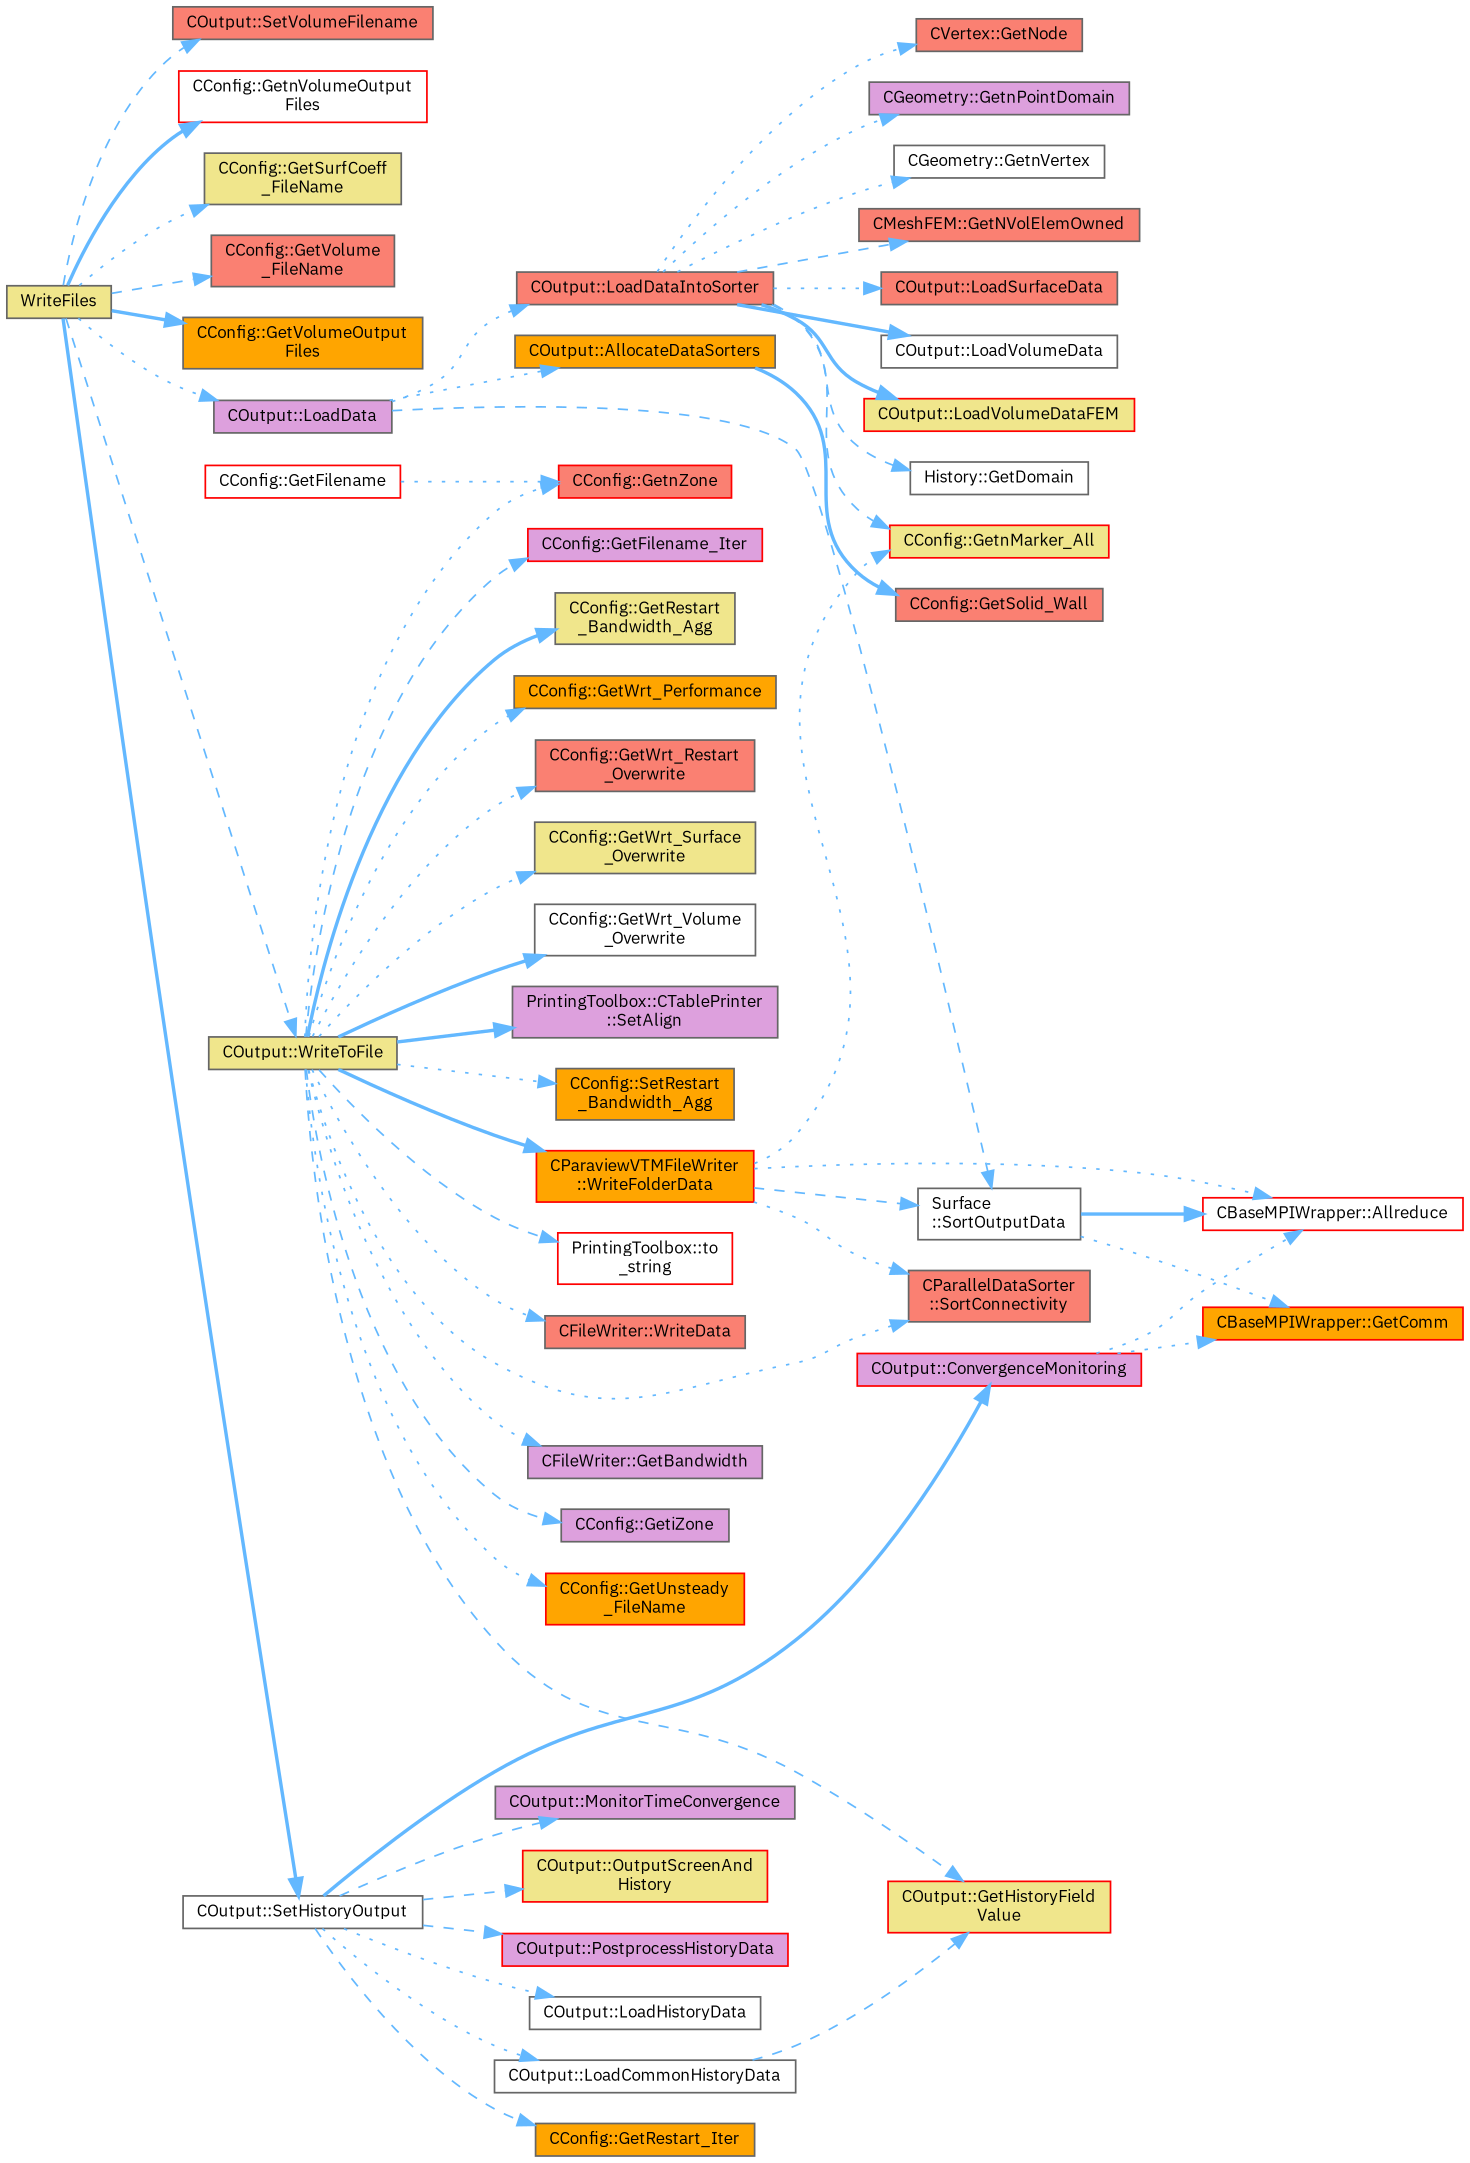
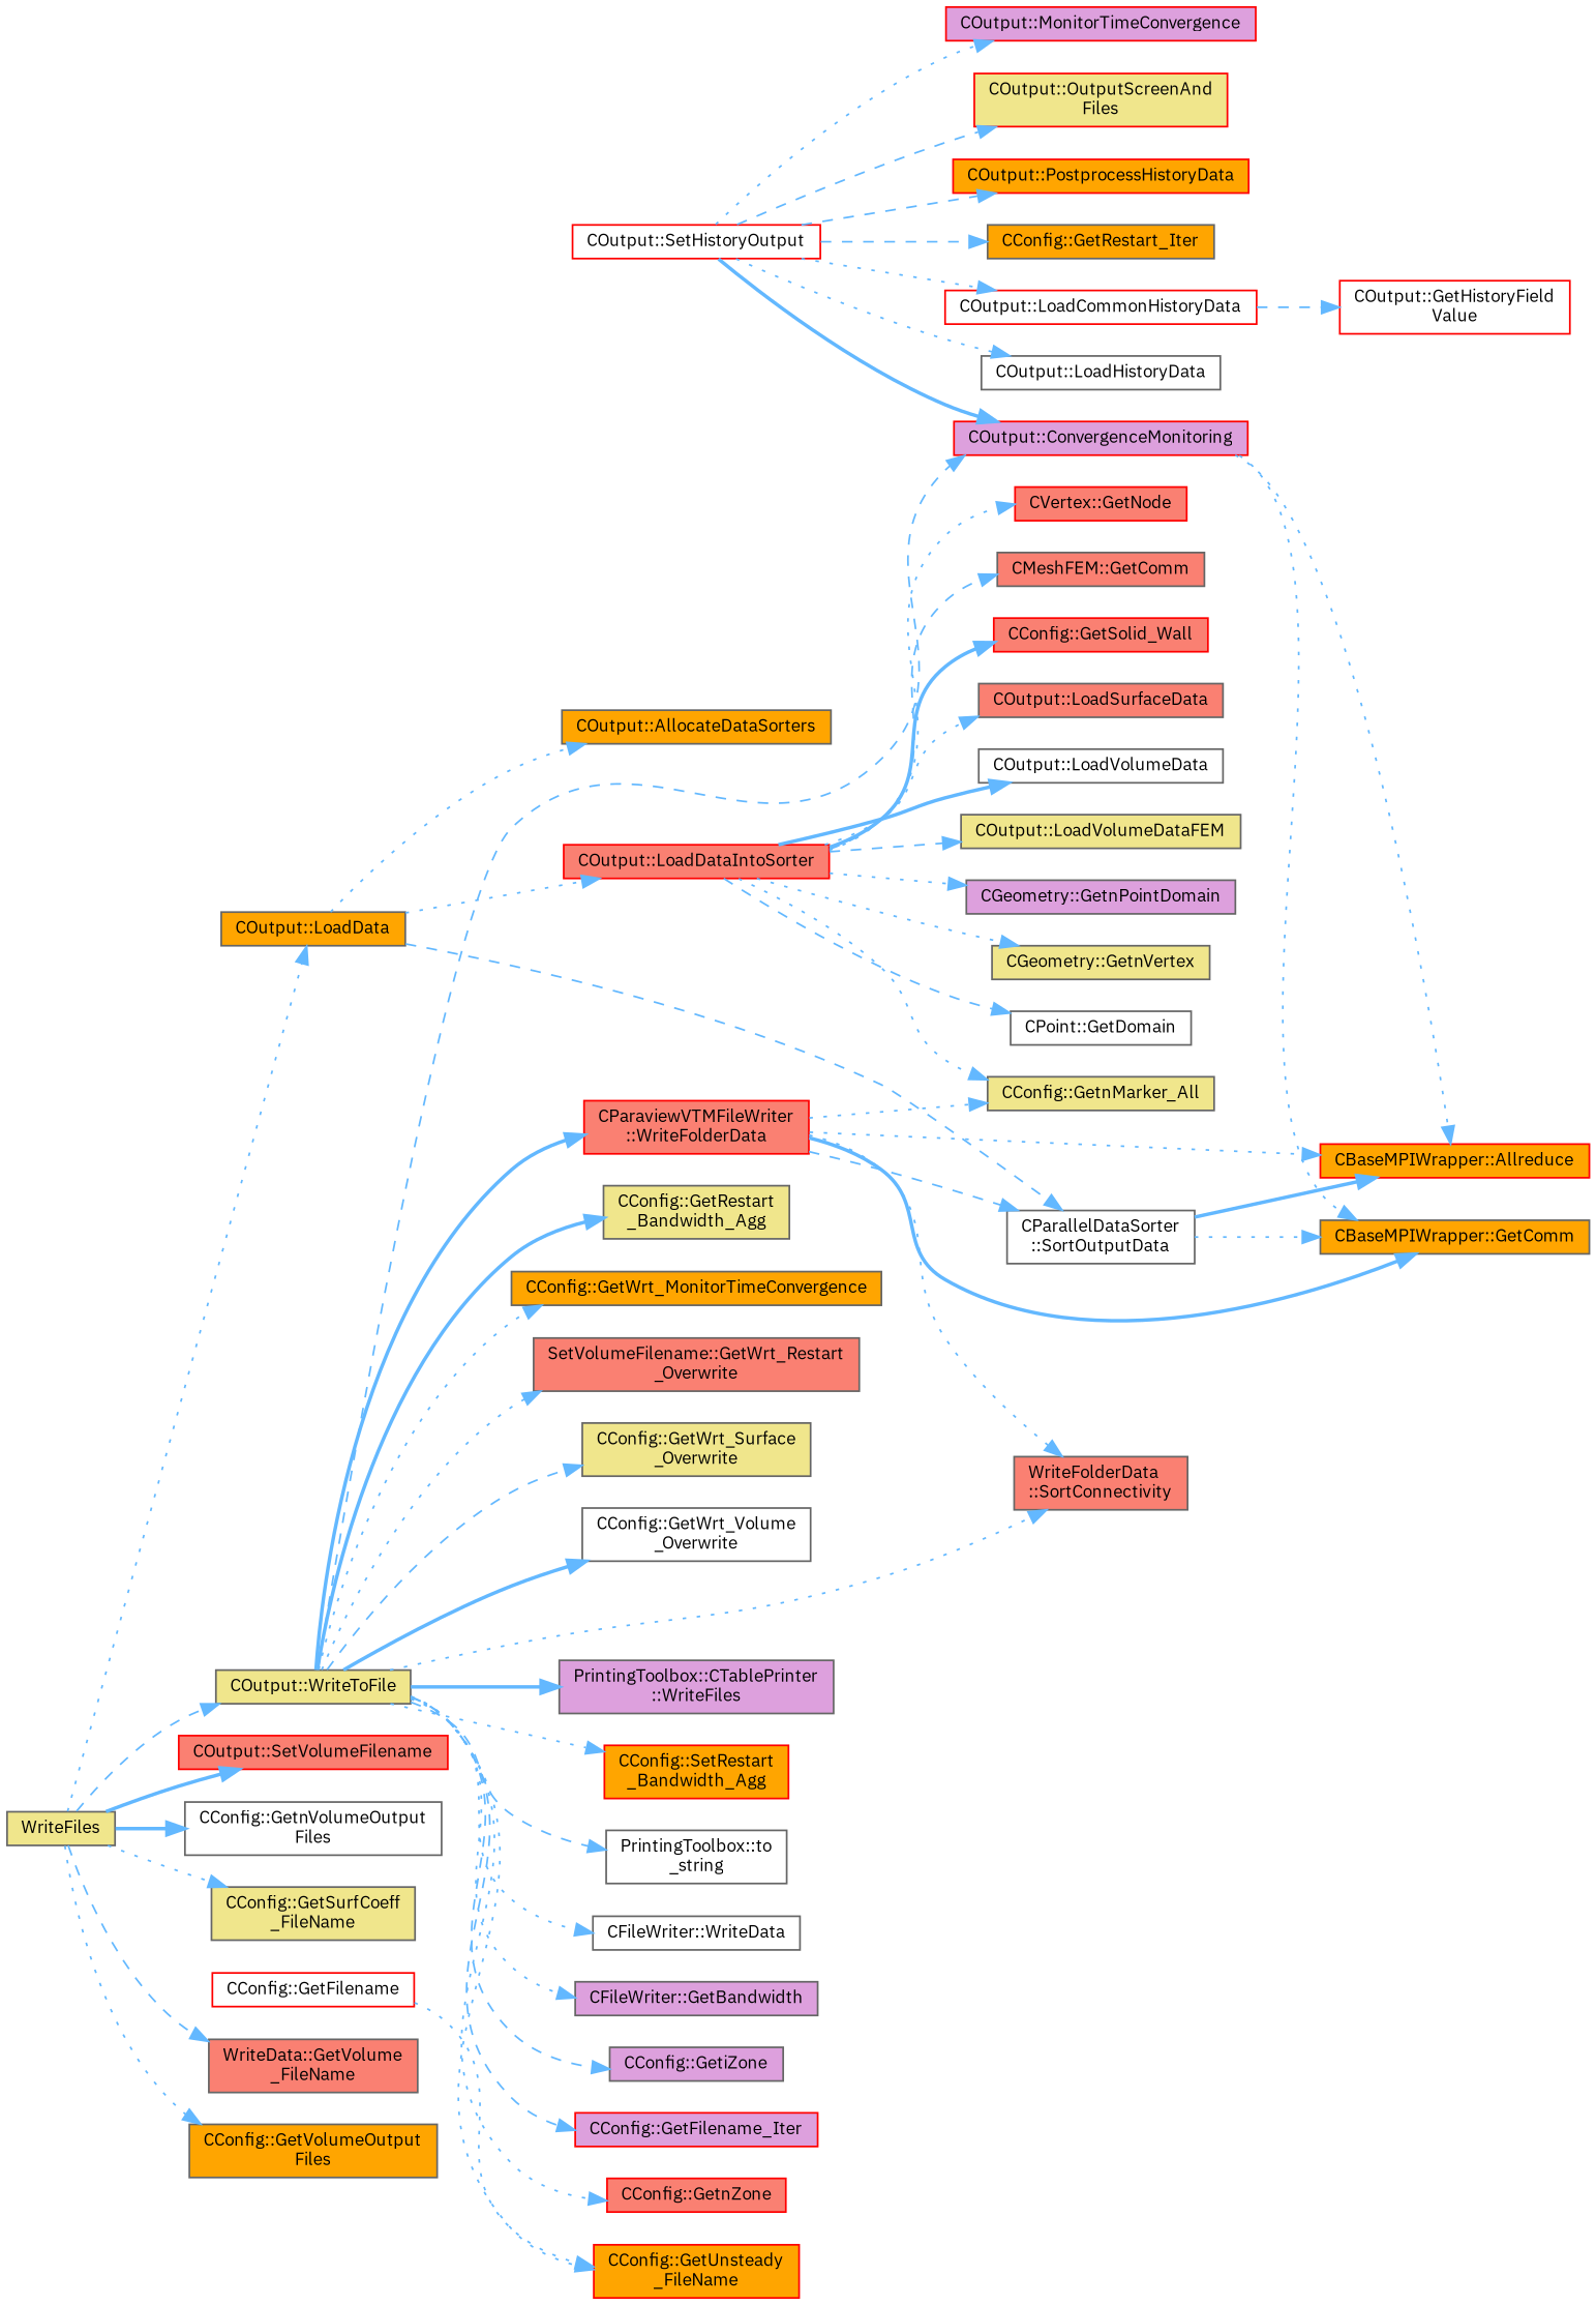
  digraph {
    fontname="IBM Plex Sans"
    rankdir=LR
    node [color=grey40 fillcolor=salmon fontname="IBM Plex Sans" fontsize=10 shape=box style=filled]
    edge [color=steelblue1 fontname="IBM Plex Sans" fontsize=10 labelfontname=Helvetica labelfontsize=10 style=dotted]
    n1 [color=gray40 fillcolor=khaki fontcolor=black height=0.2 label=WriteFiles width=0.4]
-   n2 [color=red fillcolor=white height=0.2 label="CConfig::GetnVolumeOutput\lFiles" width=0.4]
+   n2 [fillcolor=white height=0.2 label="CConfig::GetnVolumeOutput\lFiles" width=0.4]
    n3 [fillcolor=khaki height=0.2 label="CConfig::GetSurfCoeff\l_FileName" width=0.4]
-   n4 [height=0.2 label="CConfig::GetVolume\l_FileName" width=0.4]
+   n4 [height=0.2 label="WriteData::GetVolume\l_FileName" width=0.4]
    n5 [fillcolor=orange height=0.2 label="CConfig::GetVolumeOutput\lFiles" width=0.4]
-   n6 [fillcolor=plum height=0.2 label="COutput::LoadData" width=0.4]
-   n7 [fillcolor=white height=0.2 label="COutput::SetHistoryOutput" width=0.4]
-   n8 [height=0.2 label="COutput::SetVolumeFilename" width=0.4]
+   n6 [fillcolor=orange height=0.2 label="COutput::LoadData" width=0.4]
+   n7 [color=red fillcolor=white height=0.2 label="COutput::SetHistoryOutput" width=0.4]
+   n8 [color=red height=0.2 label="COutput::SetVolumeFilename" width=0.4]
    n9 [fillcolor=khaki height=0.2 label="COutput::WriteToFile" width=0.4]
    n10 [fillcolor=orange height=0.2 label="COutput::AllocateDataSorters" width=0.4]
-   n11 [height=0.2 label="COutput::LoadDataIntoSorter" width=0.4]
-   n12 [fillcolor=white height=0.2 label="Surface\l::SortOutputData" width=0.4]
+   n11 [color=red height=0.2 label="COutput::LoadDataIntoSorter" width=0.4]
+   n12 [fillcolor=white height=0.2 label="CParallelDataSorter\l::SortOutputData" width=0.4]
    n13 [color=red fillcolor=plum height=0.2 label="COutput::ConvergenceMonitoring" width=0.4]
    n14 [fillcolor=orange height=0.2 label="CConfig::GetRestart_Iter" width=0.4]
-   n15 [fillcolor=white height=0.2 label="COutput::LoadCommonHistoryData" width=0.4]
+   n15 [color=red fillcolor=white height=0.2 label="COutput::LoadCommonHistoryData" width=0.4]
    n16 [fillcolor=white height=0.2 label="COutput::LoadHistoryData" width=0.4]
-   n17 [fillcolor=plum height=0.2 label="COutput::MonitorTimeConvergence" width=0.4]
-   n18 [color=red fillcolor=khaki height=0.2 label="COutput::OutputScreenAnd\lHistory" width=0.4]
-   n19 [color=red fillcolor=plum height=0.2 label="COutput::PostprocessHistoryData" width=0.4]
-   n20 [color=red fillcolor=khaki height=0.2 label="COutput::GetHistoryField\lValue" width=0.4]
+   n17 [color=red fillcolor=plum height=0.2 label="COutput::MonitorTimeConvergence" width=0.4]
+   n18 [color=red fillcolor=khaki height=0.2 label="COutput::OutputScreenAnd\lFiles" width=0.4]
+   n19 [color=red fillcolor=orange height=0.2 label="COutput::PostprocessHistoryData" width=0.4]
+   n20 [color=red fillcolor=white height=0.2 label="COutput::GetHistoryField\lValue" width=0.4]
    n21 [fillcolor=plum height=0.2 label="CFileWriter::GetBandwidth" width=0.4]
    n22 [fillcolor=plum height=0.2 label="CConfig::GetiZone" width=0.4]
    n23 [color=red fillcolor=orange height=0.2 label="CConfig::GetUnsteady\l_FileName" width=0.4]
    n24 [color=red fillcolor=plum height=0.2 label="CConfig::GetFilename_Iter" width=0.4]
    n25 [color=red height=0.2 label="CConfig::GetnZone" width=0.4]
    n26 [fillcolor=khaki height=0.2 label="CConfig::GetRestart\l_Bandwidth_Agg" width=0.4]
-   n27 [fillcolor=orange height=0.2 label="CConfig::GetWrt_Performance" width=0.4]
-   n28 [height=0.2 label="CConfig::GetWrt_Restart\l_Overwrite" width=0.4]
+   n27 [fillcolor=orange height=0.2 label="CConfig::GetWrt_MonitorTimeConvergence" width=0.4]
+   n28 [height=0.2 label="SetVolumeFilename::GetWrt_Restart\l_Overwrite" width=0.4]
    n29 [fillcolor=khaki height=0.2 label="CConfig::GetWrt_Surface\l_Overwrite" width=0.4]
    n30 [fillcolor=white height=0.2 label="CConfig::GetWrt_Volume\l_Overwrite" width=0.4]
-   n31 [fillcolor=plum height=0.2 label="PrintingToolbox::CTablePrinter\l::SetAlign" width=0.4]
-   n32 [fillcolor=orange height=0.2 label="CConfig::SetRestart\l_Bandwidth_Agg" width=0.4]
-   n33 [height=0.2 label="CParallelDataSorter\l::SortConnectivity" width=0.4]
-   n34 [color=red fillcolor=white height=0.2 label="PrintingToolbox::to\l_string" width=0.4]
-   n35 [height=0.2 label="CFileWriter::WriteData" width=0.4]
-   n36 [color=red fillcolor=orange height=0.2 label="CParaviewVTMFileWriter\l::WriteFolderData" width=0.4]
-   n37 [fillcolor=white height=0.2 label="History::GetDomain" width=0.4]
-   n38 [color=red fillcolor=khaki height=0.2 label="CConfig::GetnMarker_All" width=0.4]
-   n39 [height=0.2 label="CVertex::GetNode" width=0.4]
+   n31 [fillcolor=plum height=0.2 label="PrintingToolbox::CTablePrinter\l::WriteFiles" width=0.4]
+   n32 [color=red fillcolor=orange height=0.2 label="CConfig::SetRestart\l_Bandwidth_Agg" width=0.4]
+   n33 [height=0.2 label="WriteFolderData\l::SortConnectivity" width=0.4]
+   n34 [fillcolor=white height=0.2 label="PrintingToolbox::to\l_string" width=0.4]
+   n35 [fillcolor=white height=0.2 label="CFileWriter::WriteData" width=0.4]
+   n36 [color=red height=0.2 label="CParaviewVTMFileWriter\l::WriteFolderData" width=0.4]
+   n37 [fillcolor=white height=0.2 label="CPoint::GetDomain" width=0.4]
+   n38 [fillcolor=khaki height=0.2 label="CConfig::GetnMarker_All" width=0.4]
+   n39 [color=red height=0.2 label="CVertex::GetNode" width=0.4]
    n40 [fillcolor=plum height=0.2 label="CGeometry::GetnPointDomain" width=0.4]
-   n41 [fillcolor=white height=0.2 label="CGeometry::GetnVertex" width=0.4]
-   n42 [height=0.2 label="CMeshFEM::GetNVolElemOwned" width=0.4]
-   n43 [height=0.2 label="CConfig::GetSolid_Wall" width=0.4]
+   n41 [fillcolor=khaki height=0.2 label="CGeometry::GetnVertex" width=0.4]
+   n42 [height=0.2 label="CMeshFEM::GetComm" width=0.4]
+   n43 [color=red height=0.2 label="CConfig::GetSolid_Wall" width=0.4]
    n44 [height=0.2 label="COutput::LoadSurfaceData" width=0.4]
    n45 [fillcolor=white height=0.2 label="COutput::LoadVolumeData" width=0.4]
-   n46 [color=red fillcolor=khaki height=0.2 label="COutput::LoadVolumeDataFEM" width=0.4]
-   n47 [color=red fillcolor=white height=0.2 label="CBaseMPIWrapper::Allreduce" width=0.4]
-   n48 [color=red fillcolor=orange height=0.2 label="CBaseMPIWrapper::GetComm" width=0.4]
+   n46 [fillcolor=khaki height=0.2 label="COutput::LoadVolumeDataFEM" width=0.4]
+   n47 [color=red fillcolor=orange height=0.2 label="CBaseMPIWrapper::Allreduce" width=0.4]
+   n48 [fillcolor=orange height=0.2 label="CBaseMPIWrapper::GetComm" width=0.4]
    n49 [color=red fillcolor=white height=0.2 label="CConfig::GetFilename" width=0.4]
    n1 -> n2 [style=bold]
    n1 -> n3
    n1 -> n4 [style=dashed]
-   n1 -> n5 [style=bold]
+   n1 -> n5
    n1 -> n6
-   n1 -> n7 [style=bold]
-   n1 -> n8 [style=dashed]
+   n1 -> n8 [style=bold]
    n1 -> n9 [style=dashed]
    n6 -> n10
    n6 -> n11
    n6 -> n12 [style=dashed]
    n7 -> n13 [style=bold]
    n7 -> n14 [style=dashed]
    n7 -> n15
    n7 -> n16
-   n7 -> n17 [style=dashed]
+   n7 -> n17
    n7 -> n18 [style=dashed]
    n7 -> n19 [style=dashed]
-   n9 -> n20 [style=dashed]
+   n9 -> n13 [style=dashed]
    n9 -> n21
    n9 -> n22 [style=dashed]
    n9 -> n23
    n9 -> n24 [style=dashed]
    n9 -> n25
    n9 -> n26 [style=bold]
    n9 -> n27
    n9 -> n28
-   n9 -> n29
+   n9 -> n29 [style=dashed]
    n9 -> n30 [style=bold]
    n9 -> n31 [style=bold]
    n9 -> n32
    n9 -> n33
    n9 -> n34 [style=dashed]
    n9 -> n35
    n9 -> n36 [style=bold]
    n11 -> n37 [style=dashed]
-   n11 -> n38 [style=dashed]
+   n11 -> n38
    n11 -> n39
    n11 -> n40
    n11 -> n41
    n11 -> n42 [style=dashed]
-   n10 -> n43 [style=bold]
+   n11 -> n43 [style=bold]
    n11 -> n44
    n11 -> n45 [style=bold]
-   n11 -> n46 [style=bold]
+   n11 -> n46 [style=dashed]
    n12 -> n47 [style=bold]
    n12 -> n48
    n13 -> n47
    n13 -> n48
    n15 -> n20 [style=dashed]
    n36 -> n12 [style=dashed]
    n36 -> n33
    n36 -> n38
    n36 -> n47
-   n49 -> n25
+   n36 -> n48 [style=bold]
+   n49 -> n23
  }
